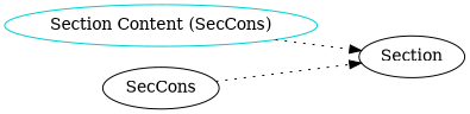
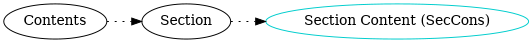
  digraph {
    rankdir=LR
    edge [style=dotted]
    n1 [color=cyan3 label="Section Content (SecCons)" shape=oval]
    Section
-   Contents [label=SecCons]
-   n1 -> Section
+   Contents
+   Section -> n1
    Contents -> Section
  }
